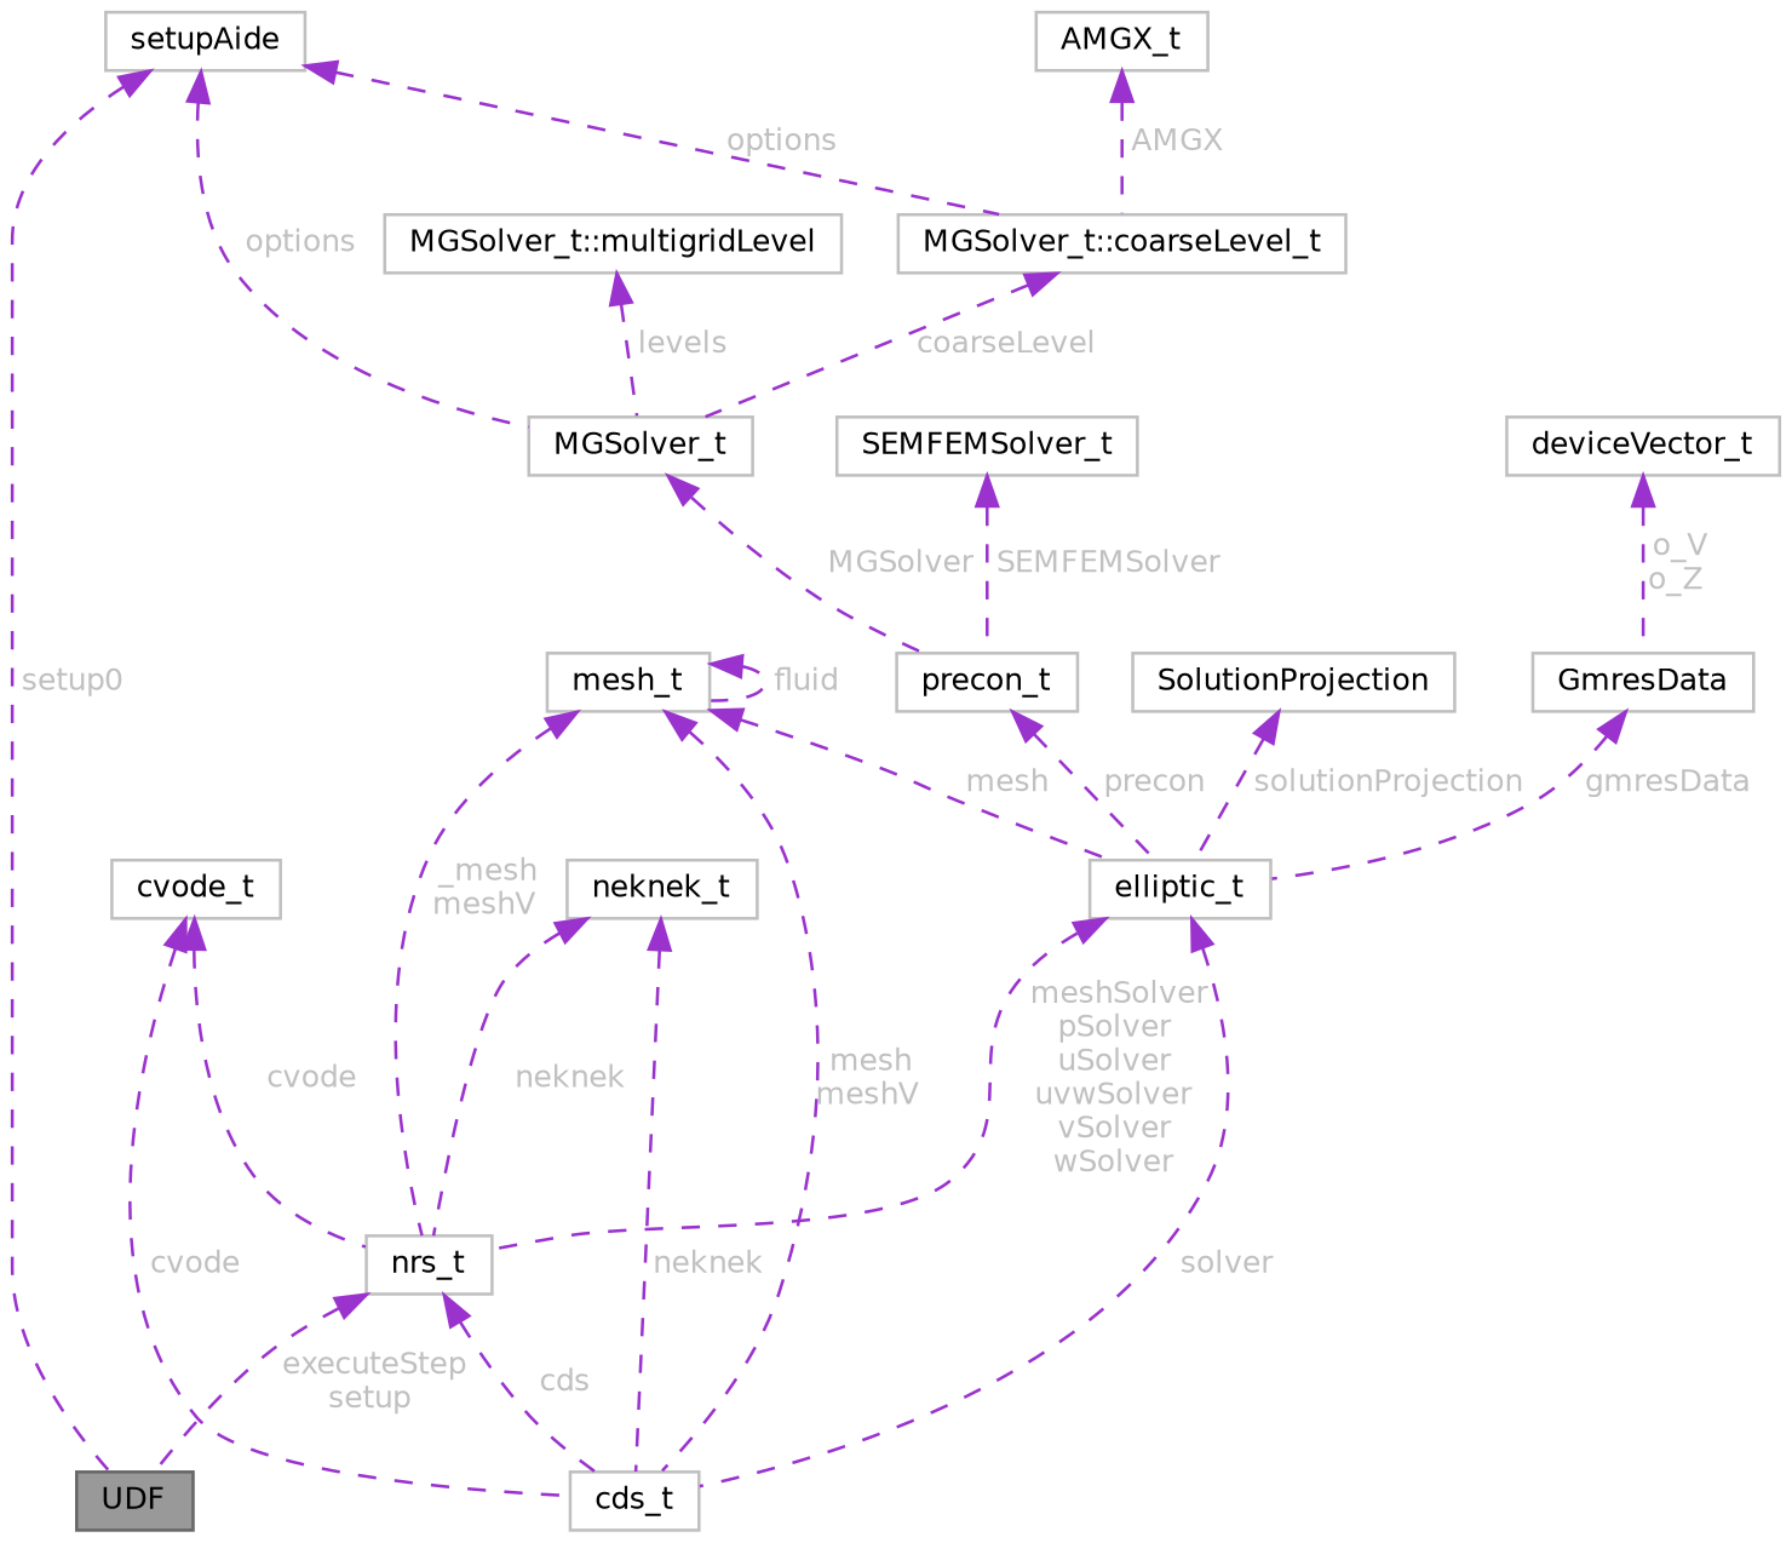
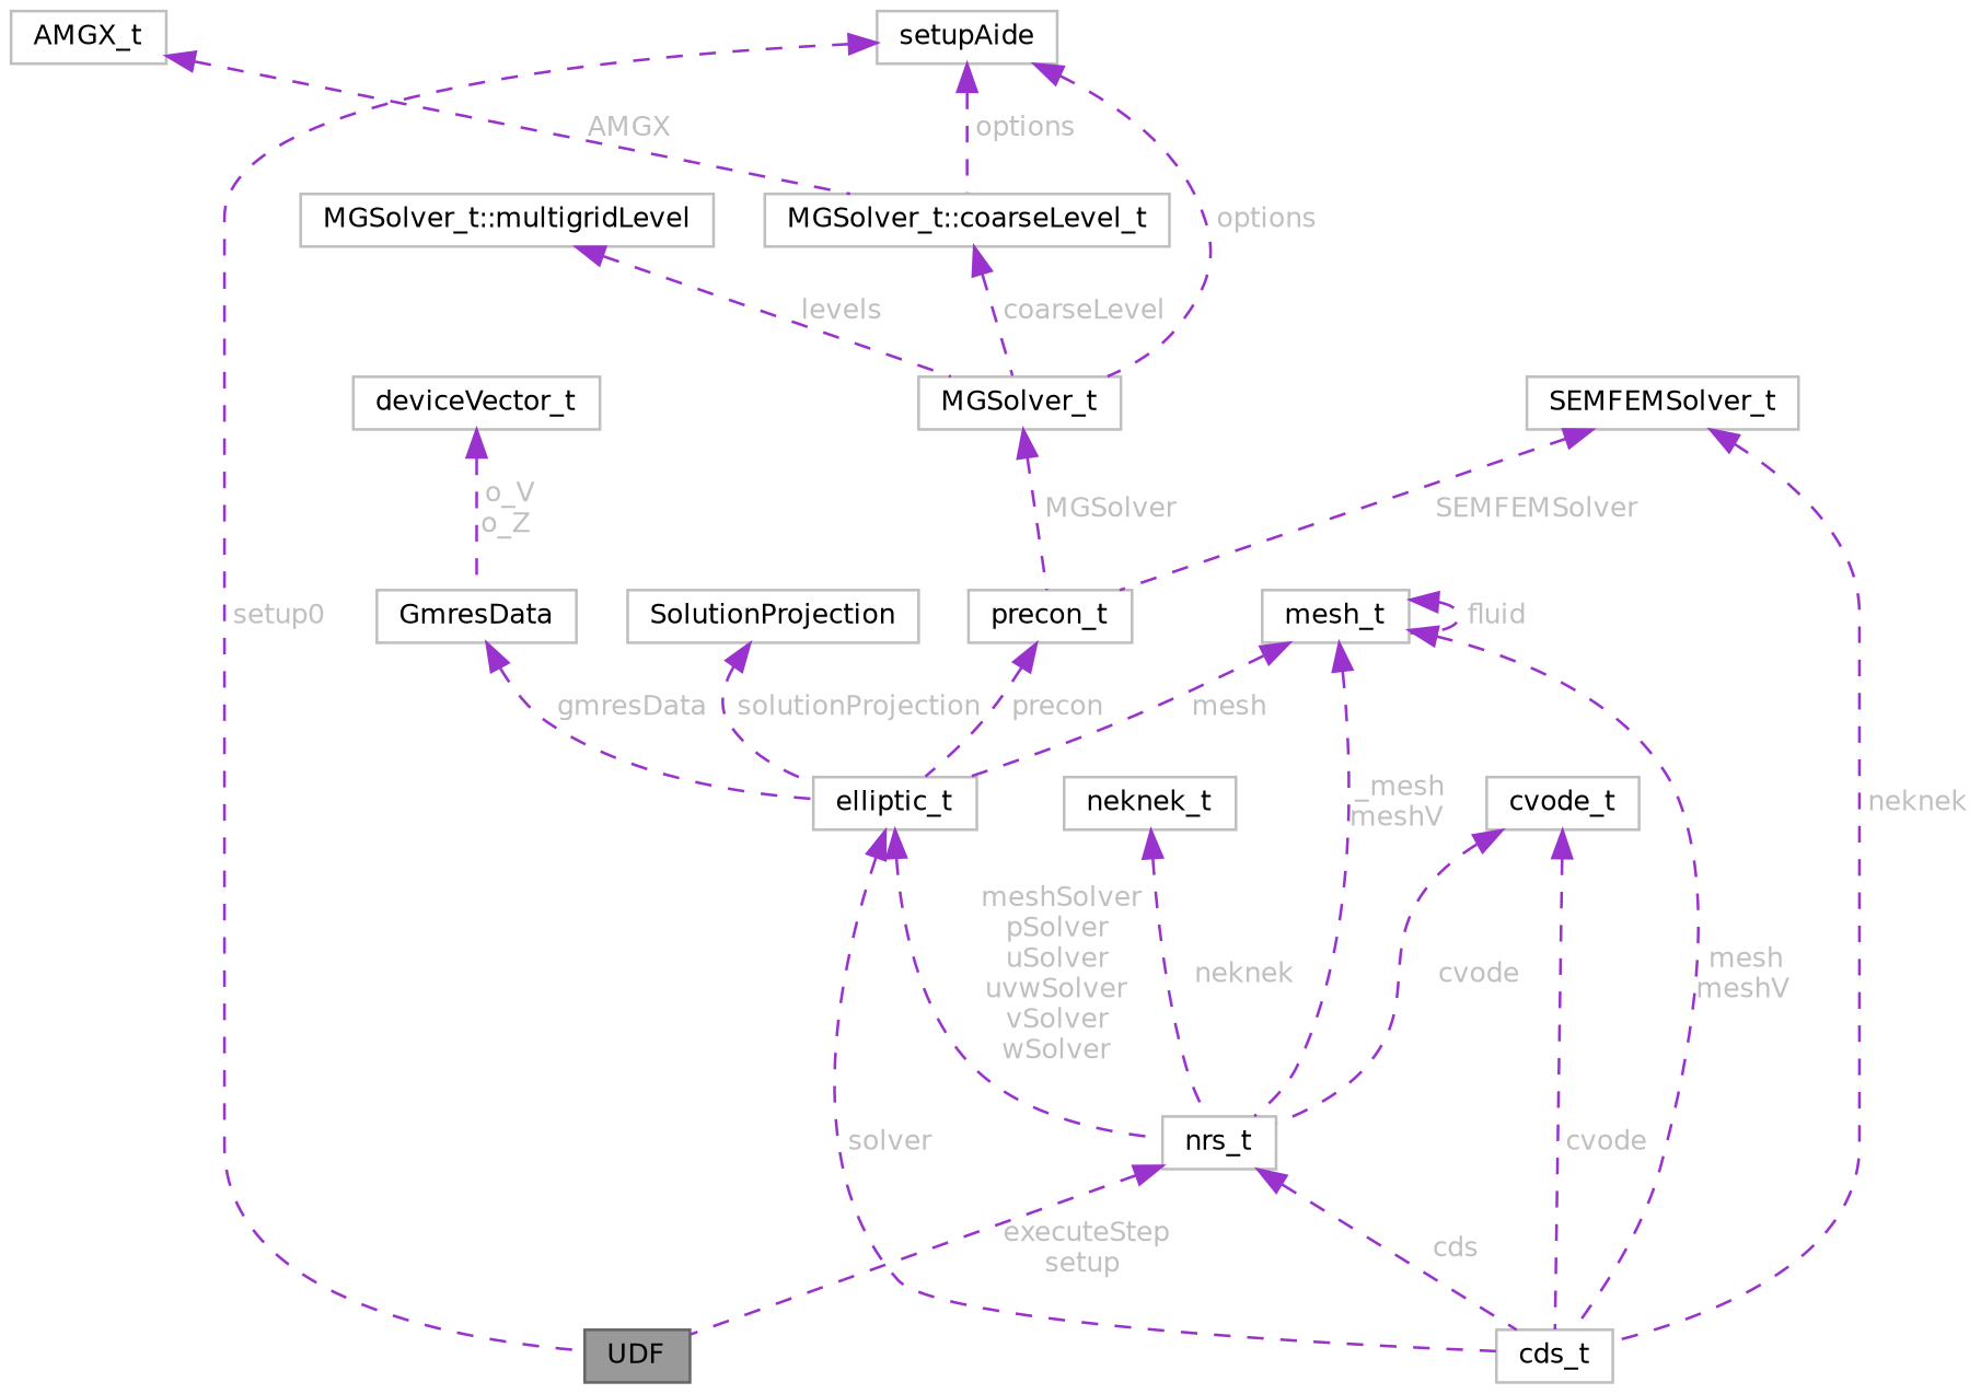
  digraph {
    node [color=grey75 fillcolor=white fontname=Helvetica fontsize=10 shape=box style=filled]
    edge [color=darkorchid3 dir=back fontcolor=grey fontname=Helvetica fontsize=10 labelfontname=Helvetica labelfontsize=10 style=dashed]
    n1 [color=gray40 fillcolor=grey60 fontcolor=black height=0.2 label=UDF width=0.4]
    n2 [height=0.2 label=setupAide width=0.4]
    n3 [height=0.2 label=MGSolver_t width=0.4]
    n4 [height=0.2 label="MGSolver_t::coarseLevel_t" width=0.4]
    n5 [height=0.2 label=elliptic_t width=0.4]
    n6 [height=0.2 label=nrs_t width=0.4]
    n7 [height=0.2 label=cds_t width=0.4]
    n8 [height=0.2 label=precon_t width=0.4]
    n9 [height=0.2 label=mesh_t width=0.4]
    n10 [height=0.2 label="MGSolver_t::multigridLevel" width=0.4]
    n11 [height=0.2 label=AMGX_t width=0.4]
    n12 [height=0.2 label=SEMFEMSolver_t width=0.4]
    n13 [height=0.2 label=SolutionProjection width=0.4]
    n14 [height=0.2 label=GmresData width=0.4]
    n15 [height=0.2 label=deviceVector_t width=0.4]
    n16 [height=0.2 label=neknek_t width=0.4]
    n17 [height=0.2 label=cvode_t width=0.4]
    n2 -> n1 [label=" setup0"]
    n2 -> n3 [label=" options"]
    n2 -> n4 [label=" options"]
    n3 -> n8 [label=" MGSolver"]
    n4 -> n3 [label=" coarseLevel"]
    n5 -> n6 [label=" meshSolver\npSolver\nuSolver\nuvwSolver\nvSolver\nwSolver"]
    n5 -> n7 [label=" solver"]
    n6 -> n1 [label=" executeStep\nsetup"]
    n6 -> n7 [label=" cds"]
    n8 -> n5 [label=" precon"]
    n9 -> n5 [label=" mesh"]
    n9 -> n6 [label=" _mesh\nmeshV"]
    n9 -> n7 [label=" mesh\nmeshV"]
    n9 -> n9 [label=" fluid"]
    n10 -> n3 [label=" levels"]
    n11 -> n4 [label=" AMGX"]
    n12 -> n8 [label=" SEMFEMSolver"]
    n13 -> n5 [label=" solutionProjection"]
    n14 -> n5 [label=" gmresData"]
    n15 -> n14 [label=" o_V\no_Z"]
    n16 -> n6 [label=" neknek"]
-   n16 -> n7 [label=" neknek"]
+   n12 -> n7 [label=" neknek"]
    n17 -> n6 [label=" cvode"]
    n17 -> n7 [label=" cvode"]
  }
